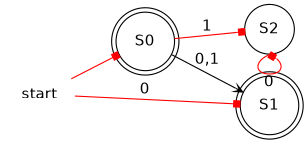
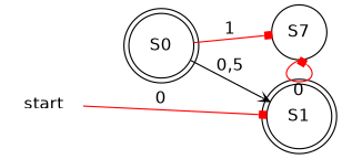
  digraph {
    fontname="DejaVu Sans"
    rankdir=LR
    node [fontname="DejaVu Sans" shape=doublecircle]
    edge [arrowhead=box arrowsize=0.7 color=red fontname="DejaVu Sans" style=solid]
    S0
    S1
-   S2 [shape=circle]
+   S2 [shape=circle label=S7]
    start [color=white shape=circle]
-   S0 -> S1 [arrowhead=vee color=black label="0,1"]
+   S0 -> S1 [arrowhead=vee color=black label="0,5"]
    S0 -> S2 [label=1]
    S2 -> S2 [headport=s label=0 tailport=s]
-   start -> S0
    start -> S1 [label=0]
  }
